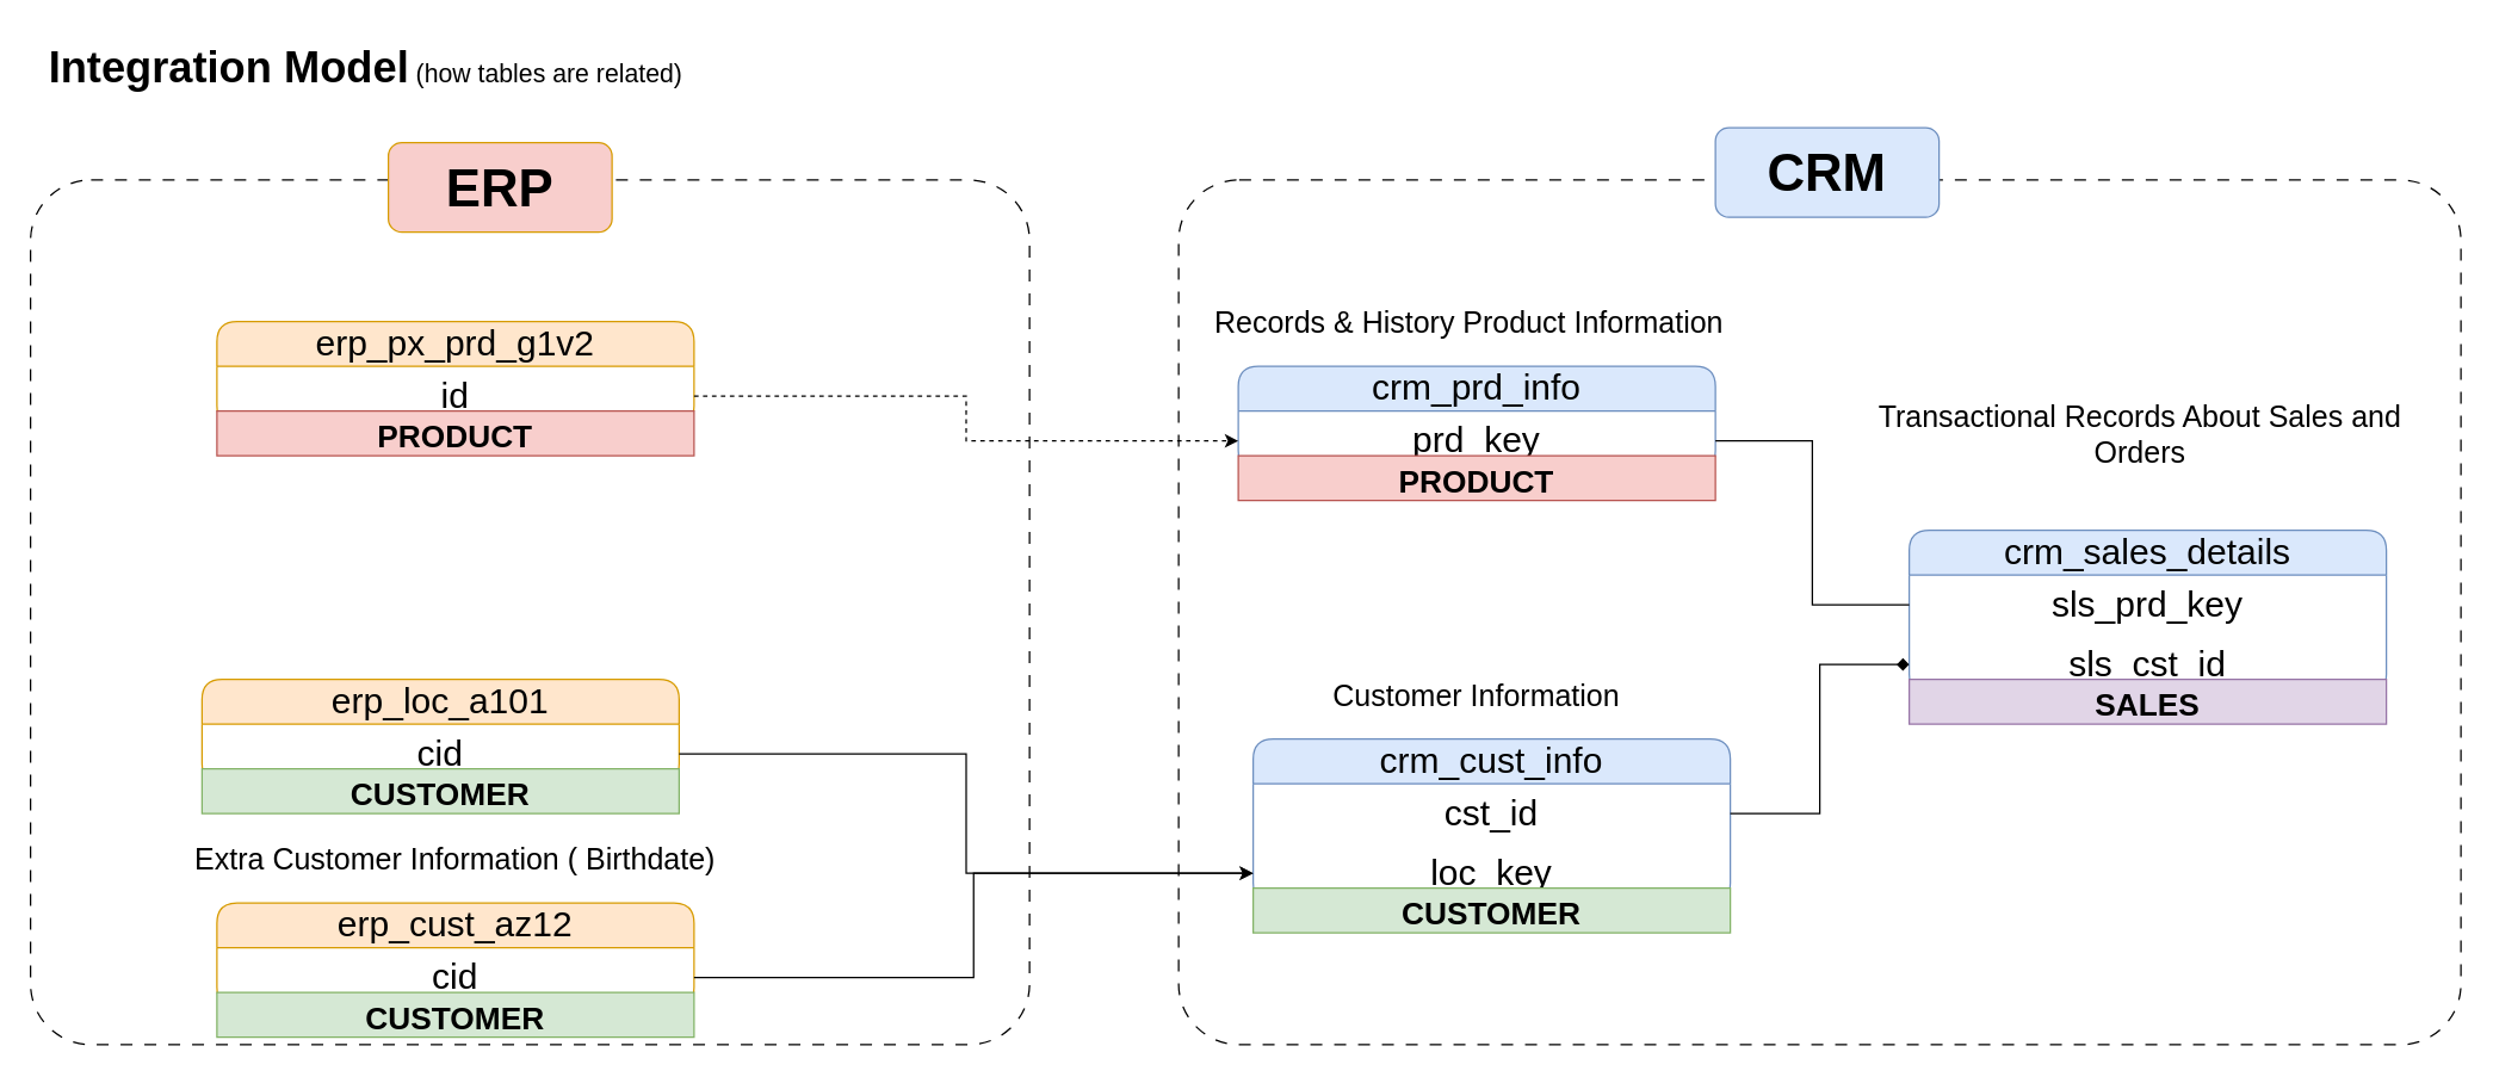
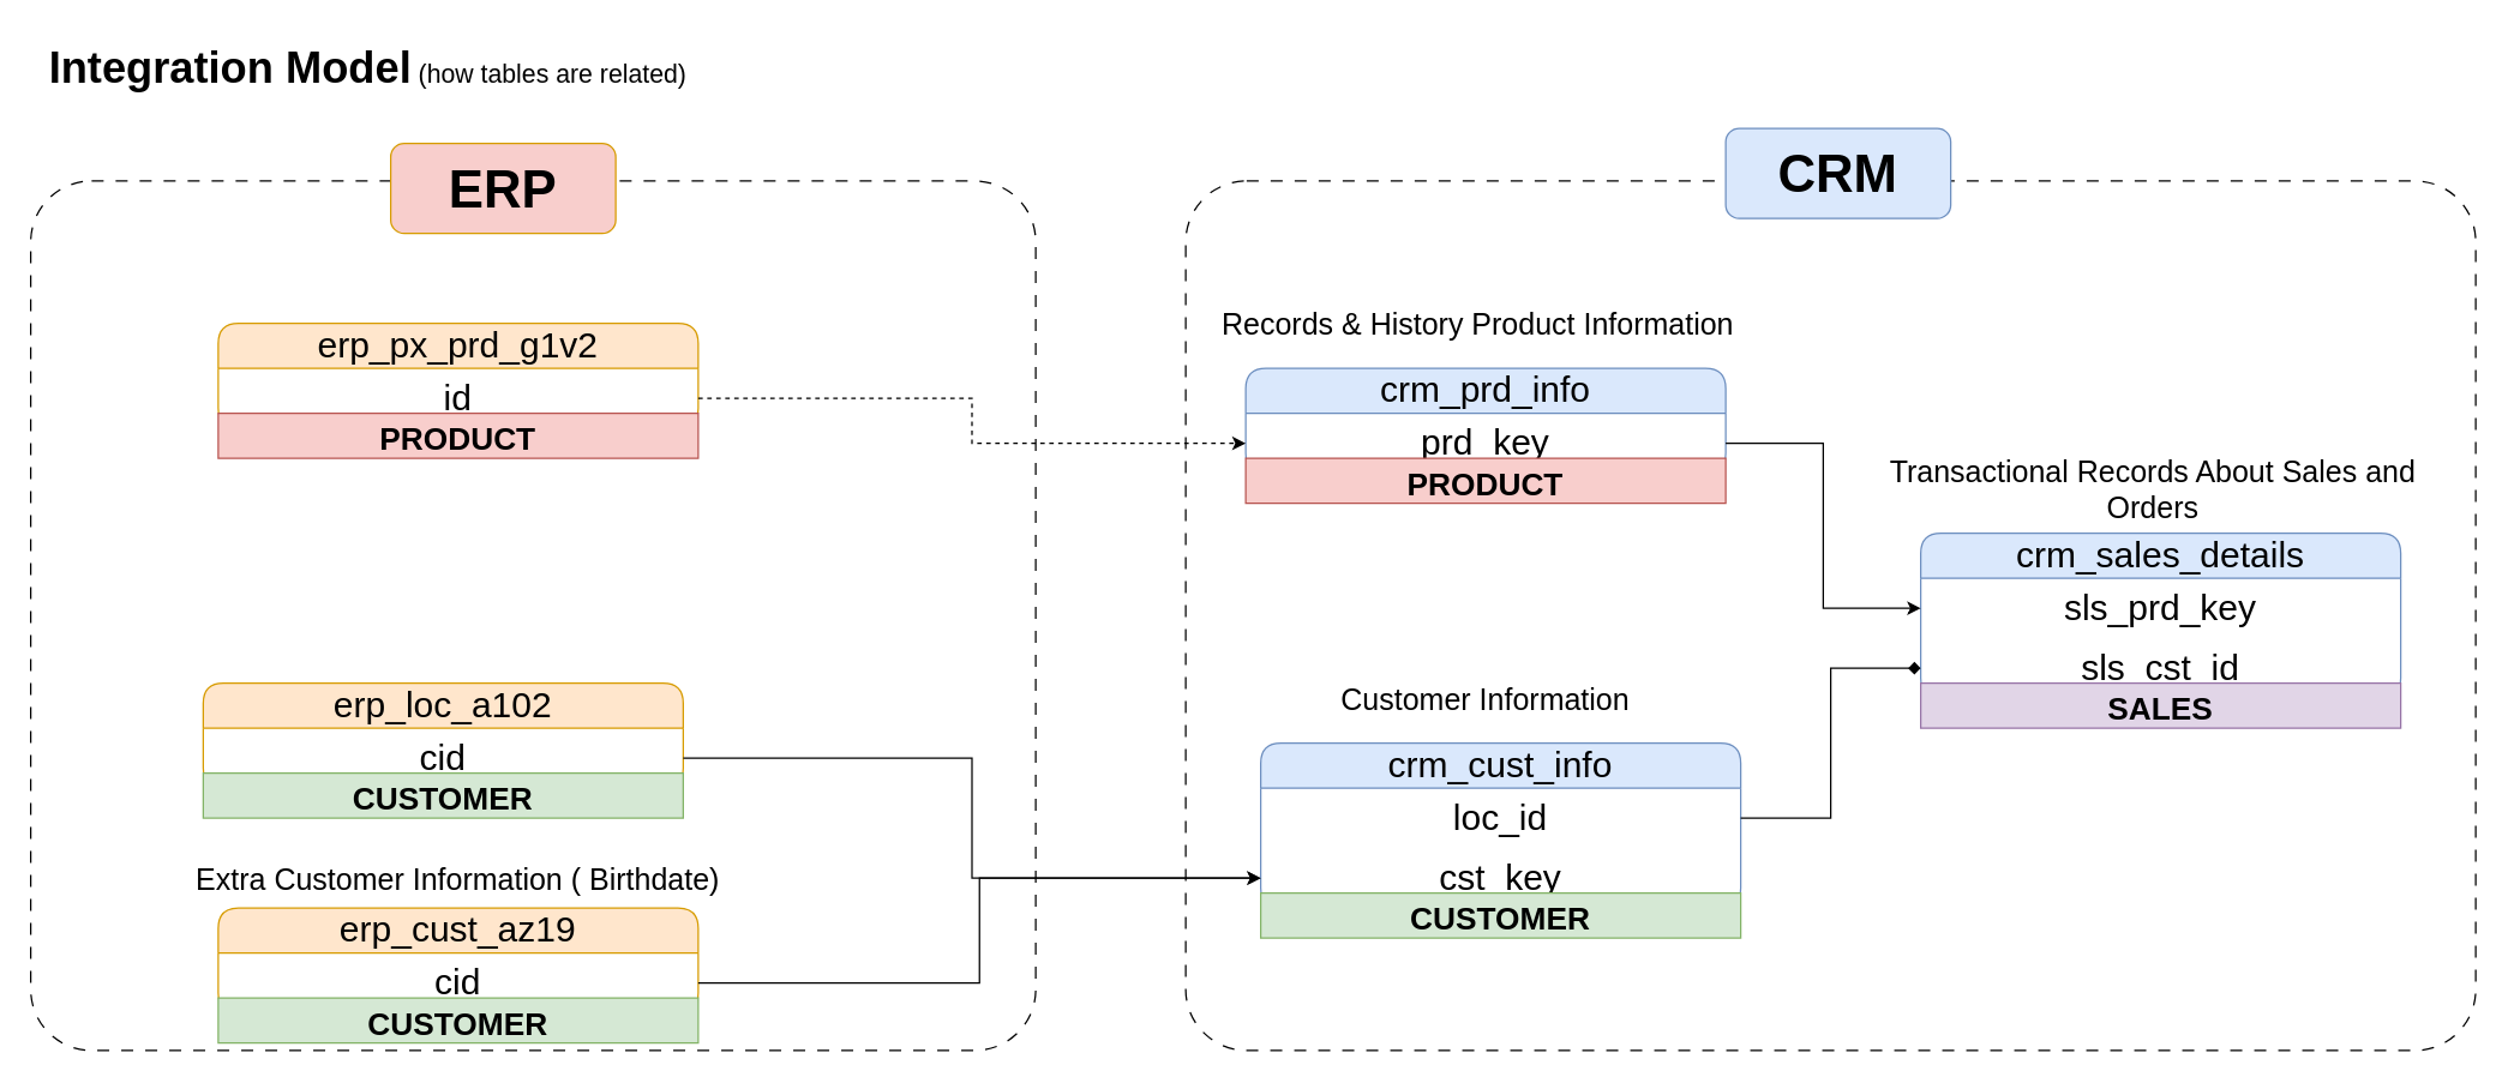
  <mxCell id="0" />
  <mxCell id="1" parent="0" />
  <mxCell id="2" value="" style="rounded=1;whiteSpace=wrap;html=1;fillColor=none;dashed=1;dashPattern=8 8;arcSize=7;" parent="1" vertex="1"><mxGeometry x="20" y="120" width="670" height="580" as="geometry" /></mxCell>
  <mxCell id="3" value="" style="rounded=1;whiteSpace=wrap;html=1;fillColor=none;dashed=1;dashPattern=8 8;arcSize=7;" parent="1" vertex="1"><mxGeometry x="790" y="120" width="860" height="580" as="geometry" /></mxCell>
  <mxCell id="4" value="&lt;font style=&quot;font-size: 29px;&quot;&gt;&lt;b&gt;Integration Model&lt;/b&gt;&lt;/font&gt; (how tables are related)" style="text;html=1;align=center;verticalAlign=middle;whiteSpace=wrap;rounded=0;fontSize=17;" parent="1" vertex="1"><mxGeometry x="20" y="20" width="450" height="50" as="geometry" /></mxCell>
  <mxCell id="5" value="crm_cust_info" style="swimlane;fontStyle=0;childLayout=stackLayout;horizontal=1;startSize=30;horizontalStack=0;resizeParent=1;resizeParentMax=0;resizeLast=0;collapsible=1;marginBottom=0;whiteSpace=wrap;html=1;rounded=1;fillColor=#dae8fc;strokeColor=#6c8ebf;fontSize=24;" parent="1" vertex="1"><mxGeometry x="840" y="495" width="320" height="110" as="geometry" /></mxCell>
- <mxCell id="6" value="cst_id" style="text;strokeColor=none;fillColor=none;align=center;verticalAlign=middle;spacingLeft=4;spacingRight=4;overflow=hidden;points=[[0,0.5],[1,0.5]];portConstraint=eastwest;rotatable=0;whiteSpace=wrap;html=1;fontSize=24;" parent="5" vertex="1"><mxGeometry y="30" width="320" height="40" as="geometry" /></mxCell>
- <mxCell id="7" value="loc_key" style="text;strokeColor=none;fillColor=none;align=center;verticalAlign=middle;spacingLeft=4;spacingRight=4;overflow=hidden;points=[[0,0.5],[1,0.5]];portConstraint=eastwest;rotatable=0;whiteSpace=wrap;html=1;fontSize=24;" parent="5" vertex="1"><mxGeometry y="70" width="320" height="40" as="geometry" /></mxCell>
+ <mxCell id="6" value="loc_id" style="text;strokeColor=none;fillColor=none;align=center;verticalAlign=middle;spacingLeft=4;spacingRight=4;overflow=hidden;points=[[0,0.5],[1,0.5]];portConstraint=eastwest;rotatable=0;whiteSpace=wrap;html=1;fontSize=24;" parent="5" vertex="1"><mxGeometry y="30" width="320" height="40" as="geometry" /></mxCell>
+ <mxCell id="7" value="cst_key" style="text;strokeColor=none;fillColor=none;align=center;verticalAlign=middle;spacingLeft=4;spacingRight=4;overflow=hidden;points=[[0,0.5],[1,0.5]];portConstraint=eastwest;rotatable=0;whiteSpace=wrap;html=1;fontSize=24;" parent="5" vertex="1"><mxGeometry y="70" width="320" height="40" as="geometry" /></mxCell>
  <mxCell id="8" value="&lt;font style=&quot;font-size: 20px;&quot;&gt;Customer Information&lt;/font&gt;" style="text;html=1;align=center;verticalAlign=middle;whiteSpace=wrap;rounded=0;" parent="1" vertex="1"><mxGeometry x="830" y="445" width="320" height="40" as="geometry" /></mxCell>
  <mxCell id="9" value="crm_prd_info" style="swimlane;fontStyle=0;childLayout=stackLayout;horizontal=1;startSize=30;horizontalStack=0;resizeParent=1;resizeParentMax=0;resizeLast=0;collapsible=1;marginBottom=0;whiteSpace=wrap;html=1;rounded=1;fillColor=#dae8fc;strokeColor=#6c8ebf;fontSize=24;" parent="1" vertex="1"><mxGeometry x="830" y="245" width="320" height="70" as="geometry" /></mxCell>
  <mxCell id="10" value="prd_key" style="text;strokeColor=none;fillColor=none;align=center;verticalAlign=middle;spacingLeft=4;spacingRight=4;overflow=hidden;points=[[0,0.5],[1,0.5]];portConstraint=eastwest;rotatable=0;whiteSpace=wrap;html=1;fontSize=24;" parent="9" vertex="1"><mxGeometry y="30" width="320" height="40" as="geometry" /></mxCell>
  <mxCell id="11" value="&lt;font style=&quot;font-size: 20px;&quot;&gt;Records &amp;amp; History Product Information&lt;/font&gt;" style="text;html=1;align=center;verticalAlign=middle;whiteSpace=wrap;rounded=0;" parent="1" vertex="1"><mxGeometry x="790" y="185" width="390" height="60" as="geometry" /></mxCell>
  <mxCell id="12" value="crm_sales_details" style="swimlane;fontStyle=0;childLayout=stackLayout;horizontal=1;startSize=30;horizontalStack=0;resizeParent=1;resizeParentMax=0;resizeLast=0;collapsible=1;marginBottom=0;whiteSpace=wrap;html=1;rounded=1;fillColor=#dae8fc;strokeColor=#6c8ebf;fontSize=24;" parent="1" vertex="1"><mxGeometry x="1280" y="355" width="320" height="110" as="geometry" /></mxCell>
  <mxCell id="13" value="sls_&lt;span style=&quot;background-color: transparent; color: light-dark(rgb(0, 0, 0), rgb(255, 255, 255));&quot;&gt;prd_key&lt;/span&gt;" style="text;strokeColor=none;fillColor=none;align=center;verticalAlign=middle;spacingLeft=4;spacingRight=4;overflow=hidden;points=[[0,0.5],[1,0.5]];portConstraint=eastwest;rotatable=0;whiteSpace=wrap;html=1;fontSize=24;" parent="12" vertex="1"><mxGeometry y="30" width="320" height="40" as="geometry" /></mxCell>
  <mxCell id="14" value="sls_cst_id" style="text;strokeColor=none;fillColor=none;align=center;verticalAlign=middle;spacingLeft=4;spacingRight=4;overflow=hidden;points=[[0,0.5],[1,0.5]];portConstraint=eastwest;rotatable=0;whiteSpace=wrap;html=1;fontSize=24;" parent="12" vertex="1"><mxGeometry y="70" width="320" height="40" as="geometry" /></mxCell>
- <mxCell id="15" value="&lt;font style=&quot;font-size: 20px;&quot;&gt;Transactional Records About Sales and Orders&lt;/font&gt;" style="text;html=1;align=center;verticalAlign=middle;whiteSpace=wrap;rounded=0;" parent="1" vertex="1"><mxGeometry x="1240" y="260" width="390" height="60" as="geometry" /></mxCell>
+ <mxCell id="15" value="&lt;font style=&quot;font-size: 20px;&quot;&gt;Transactional Records About Sales and Orders&lt;/font&gt;" style="text;html=1;align=center;verticalAlign=middle;whiteSpace=wrap;rounded=0;" parent="1" vertex="1"><mxGeometry x="1240" y="295" width="390" height="60" as="geometry" /></mxCell>
  <mxCell id="16" style="edgeStyle=orthogonalEdgeStyle;rounded=0;orthogonalLoop=1;jettySize=auto;html=1;exitX=1;exitY=0.5;exitDx=0;exitDy=0;endArrow=diamond;" parent="1" source="6" target="14" edge="1"><mxGeometry relative="1" as="geometry" /></mxCell>
- <mxCell id="17" style="edgeStyle=orthogonalEdgeStyle;rounded=0;orthogonalLoop=1;jettySize=auto;html=1;exitX=1;exitY=0.5;exitDx=0;exitDy=0;endArrow=none;" parent="1" source="10" target="13" edge="1"><mxGeometry relative="1" as="geometry" /></mxCell>
+ <mxCell id="17" style="edgeStyle=orthogonalEdgeStyle;rounded=0;orthogonalLoop=1;jettySize=auto;html=1;exitX=1;exitY=0.5;exitDx=0;exitDy=0;" parent="1" source="10" target="13" edge="1"><mxGeometry relative="1" as="geometry" /></mxCell>
  <mxCell id="18" value="&lt;font style=&quot;font-size: 35px;&quot;&gt;&lt;b&gt;CRM&lt;/b&gt;&lt;/font&gt;" style="rounded=1;whiteSpace=wrap;html=1;fillColor=#dae8fc;strokeColor=#6c8ebf;" parent="1" vertex="1"><mxGeometry x="1150" y="85" width="150" height="60" as="geometry" /></mxCell>
- <mxCell id="19" value="erp_cust_az12" style="swimlane;fontStyle=0;childLayout=stackLayout;horizontal=1;startSize=30;horizontalStack=0;resizeParent=1;resizeParentMax=0;resizeLast=0;collapsible=1;marginBottom=0;whiteSpace=wrap;html=1;rounded=1;fillColor=#ffe6cc;strokeColor=#d79b00;fontSize=24;" parent="1" vertex="1"><mxGeometry x="145" y="605" width="320" height="70" as="geometry" /></mxCell>
+ <mxCell id="19" value="erp_cust_az19" style="swimlane;fontStyle=0;childLayout=stackLayout;horizontal=1;startSize=30;horizontalStack=0;resizeParent=1;resizeParentMax=0;resizeLast=0;collapsible=1;marginBottom=0;whiteSpace=wrap;html=1;rounded=1;fillColor=#ffe6cc;strokeColor=#d79b00;fontSize=24;" parent="1" vertex="1"><mxGeometry x="145" y="605" width="320" height="70" as="geometry" /></mxCell>
  <mxCell id="20" value="cid" style="text;strokeColor=none;fillColor=none;align=center;verticalAlign=middle;spacingLeft=4;spacingRight=4;overflow=hidden;points=[[0,0.5],[1,0.5]];portConstraint=eastwest;rotatable=0;whiteSpace=wrap;html=1;fontSize=24;" parent="19" vertex="1"><mxGeometry y="30" width="320" height="40" as="geometry" /></mxCell>
- <mxCell id="21" value="&lt;font style=&quot;font-size: 20px;&quot;&gt;Extra Customer Information ( Birthdate)&lt;/font&gt;" style="text;html=1;align=center;verticalAlign=middle;whiteSpace=wrap;rounded=0;" parent="1" vertex="1"><mxGeometry x="110" y="555" width="390" height="40" as="geometry" /></mxCell>
+ <mxCell id="21" value="&lt;font style=&quot;font-size: 20px;&quot;&gt;Extra Customer Information ( Birthdate)&lt;/font&gt;" style="text;html=1;align=center;verticalAlign=middle;whiteSpace=wrap;rounded=0;" parent="1" vertex="1"><mxGeometry x="110" y="565" width="390" height="40" as="geometry" /></mxCell>
  <mxCell id="22" style="edgeStyle=orthogonalEdgeStyle;rounded=0;orthogonalLoop=1;jettySize=auto;html=1;exitX=1;exitY=0.5;exitDx=0;exitDy=0;" parent="1" source="20" target="7" edge="1"><mxGeometry relative="1" as="geometry" /></mxCell>
- <mxCell id="23" value="erp_loc_a101" style="swimlane;fontStyle=0;childLayout=stackLayout;horizontal=1;startSize=30;horizontalStack=0;resizeParent=1;resizeParentMax=0;resizeLast=0;collapsible=1;marginBottom=0;whiteSpace=wrap;html=1;rounded=1;fillColor=#ffe6cc;strokeColor=#d79b00;fontSize=24;" parent="1" vertex="1"><mxGeometry x="135" y="455" width="320" height="70" as="geometry" /></mxCell>
+ <mxCell id="23" value="erp_loc_a102" style="swimlane;fontStyle=0;childLayout=stackLayout;horizontal=1;startSize=30;horizontalStack=0;resizeParent=1;resizeParentMax=0;resizeLast=0;collapsible=1;marginBottom=0;whiteSpace=wrap;html=1;rounded=1;fillColor=#ffe6cc;strokeColor=#d79b00;fontSize=24;" parent="1" vertex="1"><mxGeometry x="135" y="455" width="320" height="70" as="geometry" /></mxCell>
  <mxCell id="24" value="cid" style="text;strokeColor=none;fillColor=none;align=center;verticalAlign=middle;spacingLeft=4;spacingRight=4;overflow=hidden;points=[[0,0.5],[1,0.5]];portConstraint=eastwest;rotatable=0;whiteSpace=wrap;html=1;fontSize=24;" parent="23" vertex="1"><mxGeometry y="30" width="320" height="40" as="geometry" /></mxCell>
  <mxCell id="25" style="edgeStyle=orthogonalEdgeStyle;rounded=0;orthogonalLoop=1;jettySize=auto;html=1;" parent="1" source="24" target="7" edge="1"><mxGeometry relative="1" as="geometry" /></mxCell>
  <mxCell id="26" value="erp_px_prd_g1v2" style="swimlane;fontStyle=0;childLayout=stackLayout;horizontal=1;startSize=30;horizontalStack=0;resizeParent=1;resizeParentMax=0;resizeLast=0;collapsible=1;marginBottom=0;whiteSpace=wrap;html=1;rounded=1;fillColor=#ffe6cc;strokeColor=#d79b00;fontSize=24;" parent="1" vertex="1"><mxGeometry x="145" y="215" width="320" height="70" as="geometry" /></mxCell>
  <mxCell id="27" value="id" style="text;strokeColor=none;fillColor=none;align=center;verticalAlign=middle;spacingLeft=4;spacingRight=4;overflow=hidden;points=[[0,0.5],[1,0.5]];portConstraint=eastwest;rotatable=0;whiteSpace=wrap;html=1;fontSize=24;" parent="26" vertex="1"><mxGeometry y="30" width="320" height="40" as="geometry" /></mxCell>
  <mxCell id="28" style="edgeStyle=orthogonalEdgeStyle;rounded=0;orthogonalLoop=1;jettySize=auto;html=1;entryX=0;entryY=0.5;entryDx=0;entryDy=0;dashed=1;" parent="1" source="27" target="10" edge="1"><mxGeometry relative="1" as="geometry"><mxPoint x="830" y="312" as="targetPoint" /></mxGeometry></mxCell>
  <mxCell id="29" value="&lt;font style=&quot;font-size: 35px;&quot;&gt;&lt;b&gt;ERP&lt;/b&gt;&lt;/font&gt;" style="rounded=1;whiteSpace=wrap;html=1;fillColor=#f8cecc;strokeColor=#d79b00;" parent="1" vertex="1"><mxGeometry x="260" y="95" width="150" height="60" as="geometry" /></mxCell>
  <mxCell id="30" value="&lt;font style=&quot;font-size: 21px;&quot;&gt;PRODUCT&lt;/font&gt;" style="text;html=1;strokeColor=#b85450;fillColor=#f8cecc;align=center;verticalAlign=middle;whiteSpace=wrap;overflow=hidden;fontSize=24;fontStyle=1" vertex="1" parent="1"><mxGeometry x="830" y="305" width="320" height="30" as="geometry" /></mxCell>
  <mxCell id="31" value="&lt;font style=&quot;font-size: 21px;&quot;&gt;PRODUCT&lt;/font&gt;" style="text;html=1;strokeColor=#b85450;fillColor=#f8cecc;align=center;verticalAlign=middle;whiteSpace=wrap;overflow=hidden;fontSize=24;fontStyle=1" vertex="1" parent="1"><mxGeometry x="145" y="275" width="320" height="30" as="geometry" /></mxCell>
  <mxCell id="32" value="&lt;font style=&quot;font-size: 21px;&quot;&gt;CUSTOMER&lt;/font&gt;&lt;span style=&quot;color: rgba(0, 0, 0, 0); font-family: monospace; font-size: 0px; font-weight: 400; text-align: start; text-wrap-mode: nowrap;&quot;&gt;%3CmxGraphModel%3E%3Croot%3E%3CmxCell%20id%3D%220%22%2F%3E%3CmxCell%20id%3D%221%22%20parent%3D%220%22%2F%3E%3CmxCell%20id%3D%222%22%20value%3D%22%26lt%3Bfont%20style%3D%26quot%3Bfont-size%3A%2021px%3B%26quot%3B%26gt%3BPRODUCT%26lt%3B%2Ffont%26gt%3B%22%20style%3D%22text%3Bhtml%3D1%3BstrokeColor%3D%23b85450%3BfillColor%3D%23f8cecc%3Balign%3Dcenter%3BverticalAlign%3Dmiddle%3BwhiteSpace%3Dwrap%3Boverflow%3Dhidden%3BfontSize%3D24%3BfontStyle%3D1%22%20vertex%3D%221%22%20parent%3D%221%22%3E%3CmxGeometry%20x%3D%22135%22%20y%3D%22290%22%20width%3D%22320%22%20height%3D%2230%22%20as%3D%22geometry%22%2F%3E%3C%2FmxCell%3E%3C%2Froot%3E%3C%2FmxGraphModel%3E&lt;/span&gt;" style="text;html=1;strokeColor=#82b366;fillColor=#d5e8d4;align=center;verticalAlign=middle;whiteSpace=wrap;overflow=hidden;fontSize=24;fontStyle=1" vertex="1" parent="1"><mxGeometry x="840" y="595" width="320" height="30" as="geometry" /></mxCell>
  <mxCell id="33" value="&lt;font style=&quot;font-size: 21px;&quot;&gt;CUSTOMER&lt;/font&gt;&lt;span style=&quot;color: rgba(0, 0, 0, 0); font-family: monospace; font-size: 0px; font-weight: 400; text-align: start; text-wrap-mode: nowrap;&quot;&gt;%3CmxGraphModel%3E%3Croot%3E%3CmxCell%20id%3D%220%22%2F%3E%3CmxCell%20id%3D%221%22%20parent%3D%220%22%2F%3E%3CmxCell%20id%3D%222%22%20value%3D%22%26lt%3Bfont%20style%3D%26quot%3Bfont-size%3A%2021px%3B%26quot%3B%26gt%3BPRODUCT%26lt%3B%2Ffont%26gt%3B%22%20style%3D%22text%3Bhtml%3D1%3BstrokeColor%3D%23b85450%3BfillColor%3D%23f8cecc%3Balign%3Dcenter%3BverticalAlign%3Dmiddle%3BwhiteSpace%3Dwrap%3Boverflow%3Dhidden%3BfontSize%3D24%3BfontStyle%3D1%22%20vertex%3D%221%22%20parent%3D%221%22%3E%3CmxGeometry%20x%3D%22135%22%20y%3D%22290%22%20width%3D%22320%22%20height%3D%2230%22%20as%3D%22geometry%22%2F%3E%3C%2FmxCell%3E%3C%2Froot%3E%3C%2FmxGraphModel%3E&lt;/span&gt;" style="text;html=1;strokeColor=#82b366;fillColor=#d5e8d4;align=center;verticalAlign=middle;whiteSpace=wrap;overflow=hidden;fontSize=24;fontStyle=1" vertex="1" parent="1"><mxGeometry x="145" y="665" width="320" height="30" as="geometry" /></mxCell>
  <mxCell id="34" value="&lt;font style=&quot;font-size: 21px;&quot;&gt;CUSTOMER&lt;/font&gt;&lt;span style=&quot;color: rgba(0, 0, 0, 0); font-family: monospace; font-size: 0px; font-weight: 400; text-align: start; text-wrap-mode: nowrap;&quot;&gt;%3CmxGraphModel%3E%3Croot%3E%3CmxCell%20id%3D%220%22%2F%3E%3CmxCell%20id%3D%221%22%20parent%3D%220%22%2F%3E%3CmxCell%20id%3D%222%22%20value%3D%22%26lt%3Bfont%20style%3D%26quot%3Bfont-size%3A%2021px%3B%26quot%3B%26gt%3BPRODUCT%26lt%3B%2Ffont%26gt%3B%22%20style%3D%22text%3Bhtml%3D1%3BstrokeColor%3D%23b85450%3BfillColor%3D%23f8cecc%3Balign%3Dcenter%3BverticalAlign%3Dmiddle%3BwhiteSpace%3Dwrap%3Boverflow%3Dhidden%3BfontSize%3D24%3BfontStyle%3D1%22%20vertex%3D%221%22%20parent%3D%221%22%3E%3CmxGeometry%20x%3D%22135%22%20y%3D%22290%22%20width%3D%22320%22%20height%3D%2230%22%20as%3D%22geometry%22%2F%3E%3C%2FmxCell%3E%3C%2Froot%3E%3C%2FmxGraphModel%3E&lt;/span&gt;" style="text;html=1;strokeColor=#82b366;fillColor=#d5e8d4;align=center;verticalAlign=middle;whiteSpace=wrap;overflow=hidden;fontSize=24;fontStyle=1" vertex="1" parent="1"><mxGeometry x="135" y="515" width="320" height="30" as="geometry" /></mxCell>
  <mxCell id="35" value="&lt;span style=&quot;font-size: 21px;&quot;&gt;SALES&lt;/span&gt;" style="text;html=1;strokeColor=#9673a6;fillColor=#e1d5e7;align=center;verticalAlign=middle;whiteSpace=wrap;overflow=hidden;fontSize=24;fontStyle=1;" vertex="1" parent="1"><mxGeometry x="1280" y="455" width="320" height="30" as="geometry" /></mxCell>
